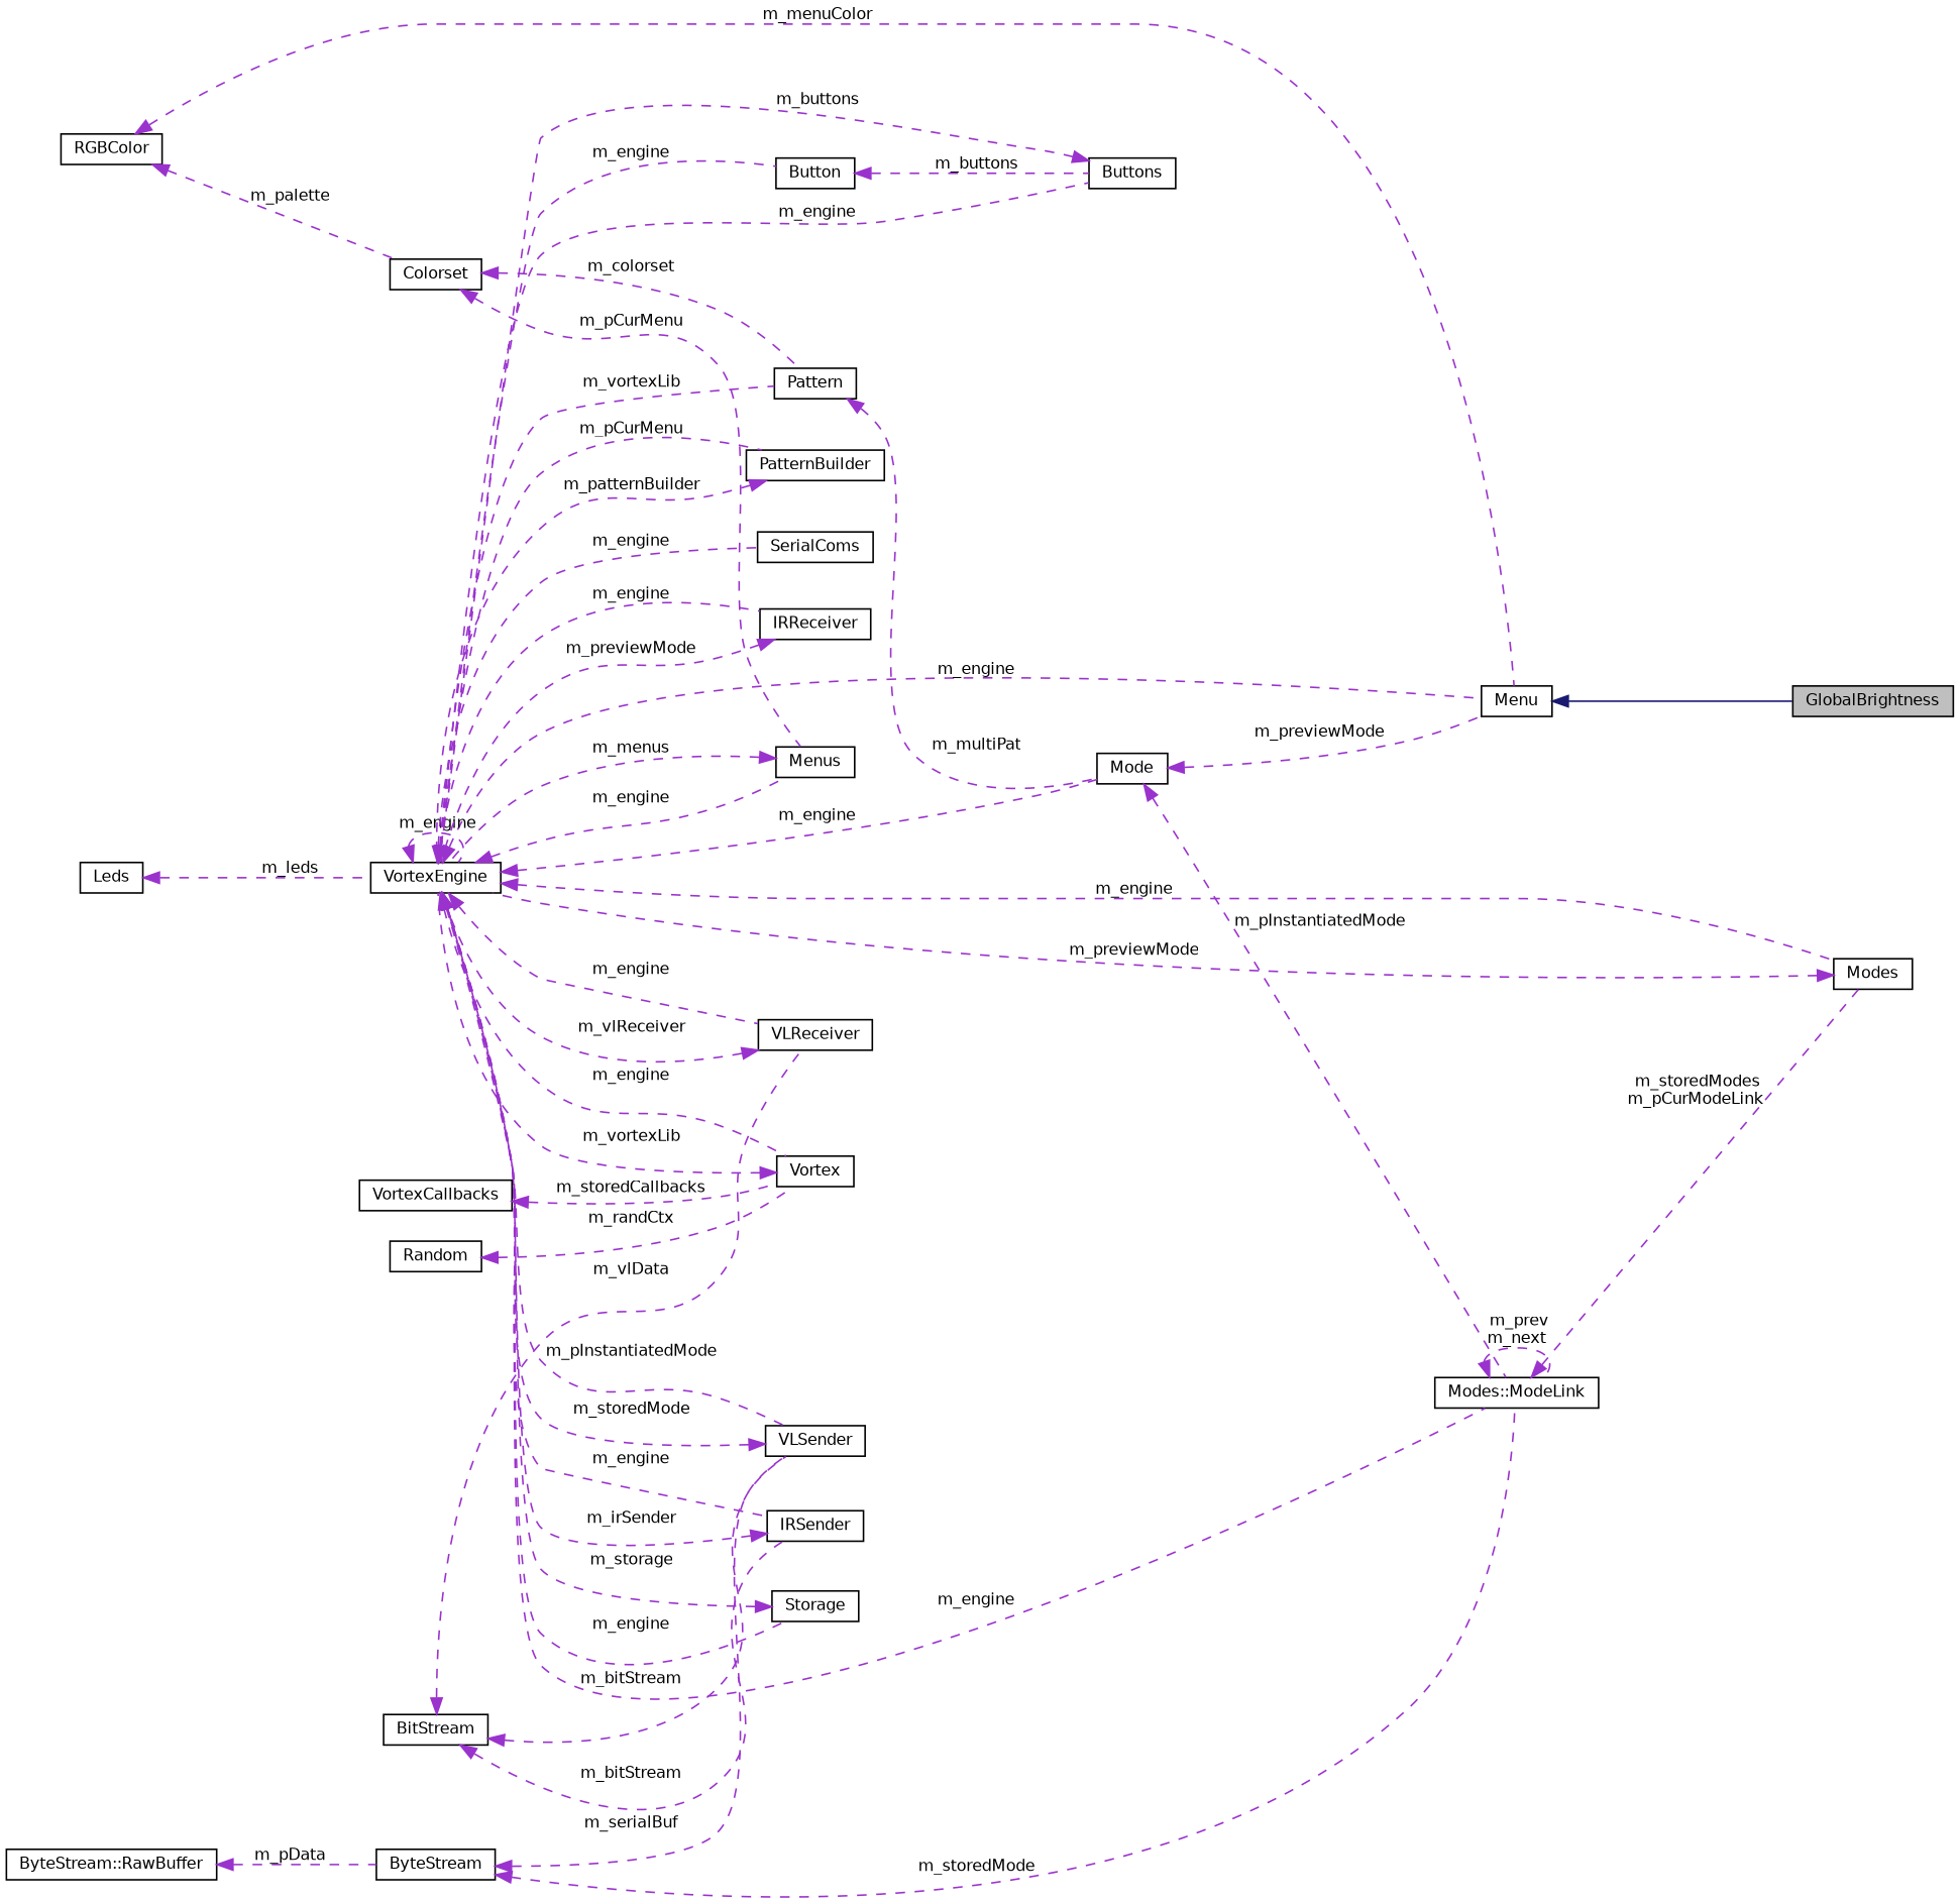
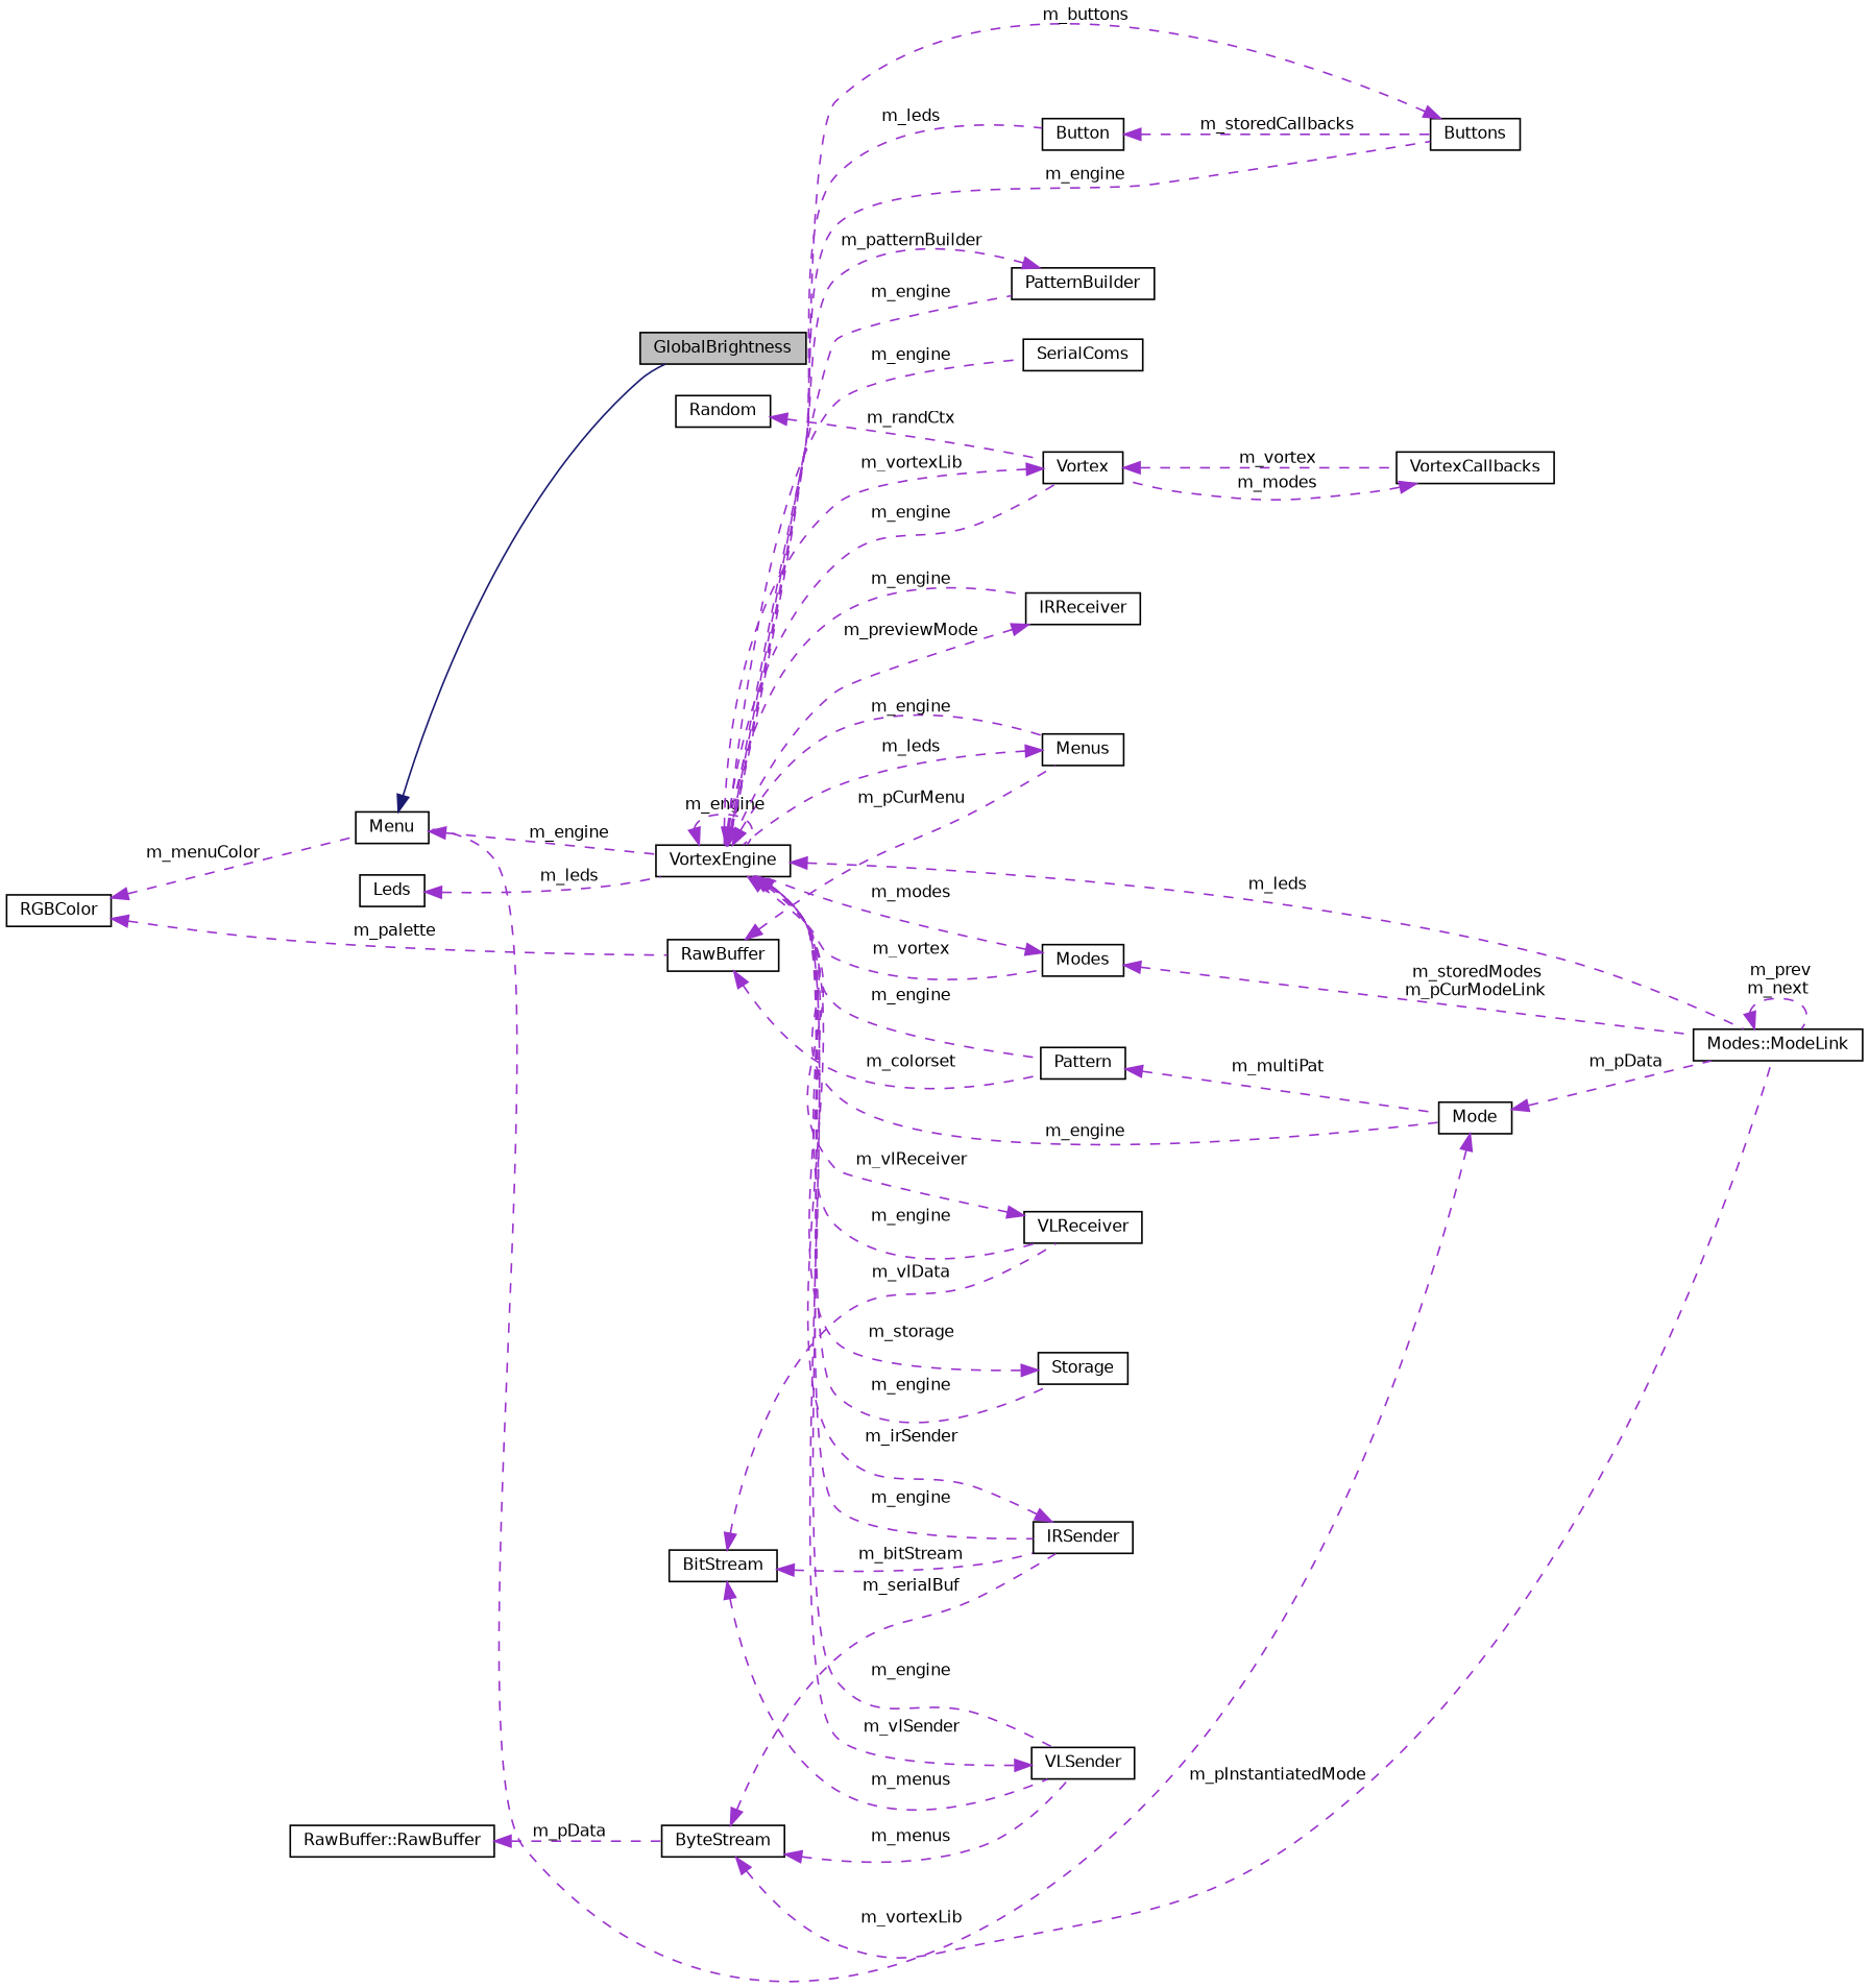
  digraph {
    rankdir=LR
    node [color=black fontname=Helvetica fontsize=10 shape=record]
    edge [color=darkorchid3 dir=back fontname=Helvetica fontsize=10 labelfontname=Helvetica labelfontsize=10 style=dashed]
    n1 [fillcolor=grey75 fontcolor=black height=0.2 label=GlobalBrightness style=filled width=0.4]
    n2 [height=0.2 label=Menu width=0.4]
    n3 [height=0.2 label=Menus width=0.4]
    n4 [height=0.2 label=VortexEngine width=0.4]
    n5 [height=0.2 label=Mode width=0.4]
    n6 [height=0.2 label="Modes::ModeLink" width=0.4]
    n7 [height=0.2 label=Modes width=0.4]
    n8 [height=0.2 label=VLReceiver width=0.4]
    n9 [height=0.2 label=Storage width=0.4]
    n10 [height=0.2 label=IRSender width=0.4]
    n11 [height=0.2 label=Buttons width=0.4]
    n12 [height=0.2 label=Button width=0.4]
    n13 [height=0.2 label=PatternBuilder width=0.4]
    n14 [height=0.2 label=VLSender width=0.4]
    n15 [height=0.2 label=SerialComs width=0.4]
    n16 [height=0.2 label=Vortex width=0.4]
    n17 [height=0.2 label=IRReceiver width=0.4]
    n18 [height=0.2 label=Pattern width=0.4]
    n19 [height=0.2 label=Leds width=0.4]
    n20 [height=0.2 label=VortexCallbacks width=0.4]
    n21 [height=0.2 label=BitStream width=0.4]
    n22 [height=0.2 label=ByteStream width=0.4]
-   n23 [height=0.2 label="ByteStream::RawBuffer" width=0.4]
+   n23 [height=0.2 label="RawBuffer::RawBuffer" width=0.4]
    n24 [height=0.2 label=Random width=0.4]
-   n25 [height=0.2 label=Colorset width=0.4]
+   n25 [height=0.2 label=RawBuffer width=0.4]
    n26 [height=0.2 label=RGBColor width=0.4]
    n2 -> n1 [color=midnightblue style=solid]
-   n3 -> n4 [label=" m_menus"]
-   n4 -> n2 [label=" m_engine"]
+   n3 -> n4 [label=" m_leds"]
+   n2 -> n4 [label=" m_engine"]
    n4 -> n3 [label=" m_engine"]
    n4 -> n4 [label=" m_engine"]
    n4 -> n5 [label=" m_engine"]
-   n4 -> n6 [label=" m_engine"]
-   n4 -> n7 [label=" m_engine"]
+   n4 -> n6 [label=" m_leds"]
+   n4 -> n7 [label=" m_vortex"]
    n4 -> n8 [label=" m_engine"]
    n4 -> n9 [label=" m_engine"]
    n4 -> n10 [label=" m_engine"]
    n4 -> n11 [label=" m_engine"]
-   n4 -> n12 [label=" m_engine"]
-   n4 -> n13 [label=" m_pCurMenu"]
-   n4 -> n14 [label=" m_pInstantiatedMode"]
+   n4 -> n12 [label=" m_leds"]
+   n4 -> n13 [label=" m_engine"]
+   n4 -> n14 [label=" m_engine"]
    n4 -> n15 [label=" m_engine"]
    n4 -> n16 [label=" m_engine"]
    n4 -> n17 [label=" m_engine"]
-   n4 -> n18 [label=" m_vortexLib"]
-   n5 -> n2 [label=" m_previewMode"]
-   n5 -> n6 [label=" m_pInstantiatedMode"]
+   n4 -> n18 [label=" m_engine"]
+   n5 -> n2 [label=" m_vortexLib"]
+   n5 -> n6 [label=" m_pData"]
    n6 -> n6 [label=" m_prev\nm_next"]
-   n6 -> n7 [label=" m_storedModes\nm_pCurModeLink"]
-   n7 -> n4 [label=" m_previewMode"]
+   n7 -> n6 [label=" m_storedModes\nm_pCurModeLink"]
+   n7 -> n4 [label=" m_modes"]
    n8 -> n4 [label=" m_vlReceiver"]
    n9 -> n4 [label=" m_storage"]
    n10 -> n4 [label=" m_irSender"]
    n11 -> n4 [label=" m_buttons"]
-   n12 -> n11 [label=" m_buttons"]
+   n12 -> n11 [label=" m_storedCallbacks"]
    n13 -> n4 [label=" m_patternBuilder"]
-   n14 -> n4 [label=" m_storedMode"]
+   n14 -> n4 [label=" m_vlSender"]
    n16 -> n4 [label=" m_vortexLib"]
+   n16 -> n20 [label=" m_vortex"]
    n17 -> n4 [label=" m_previewMode"]
    n18 -> n5 [label=" m_multiPat"]
    n19 -> n4 [label=" m_leds"]
-   n20 -> n16 [label=" m_storedCallbacks"]
+   n20 -> n16 [label=" m_modes"]
    n21 -> n8 [label=" m_vlData"]
    n21 -> n10 [label=" m_bitStream"]
-   n21 -> n14 [label=" m_bitStream"]
-   n22 -> n6 [label=" m_storedMode"]
-   n22 -> n14 [label=" m_serialBuf"]
+   n21 -> n14 [label=" m_menus"]
+   n22 -> n6 [label=" m_pInstantiatedMode"]
+   n22 -> n10 [label=" m_serialBuf"]
+   n22 -> n14 [label=" m_menus"]
    n23 -> n22 [label=" m_pData"]
    n24 -> n16 [label=" m_randCtx"]
    n25 -> n3 [label=" m_pCurMenu"]
    n25 -> n18 [label=" m_colorset"]
    n26 -> n2 [label=" m_menuColor"]
    n26 -> n25 [label=" m_palette"]
  }
